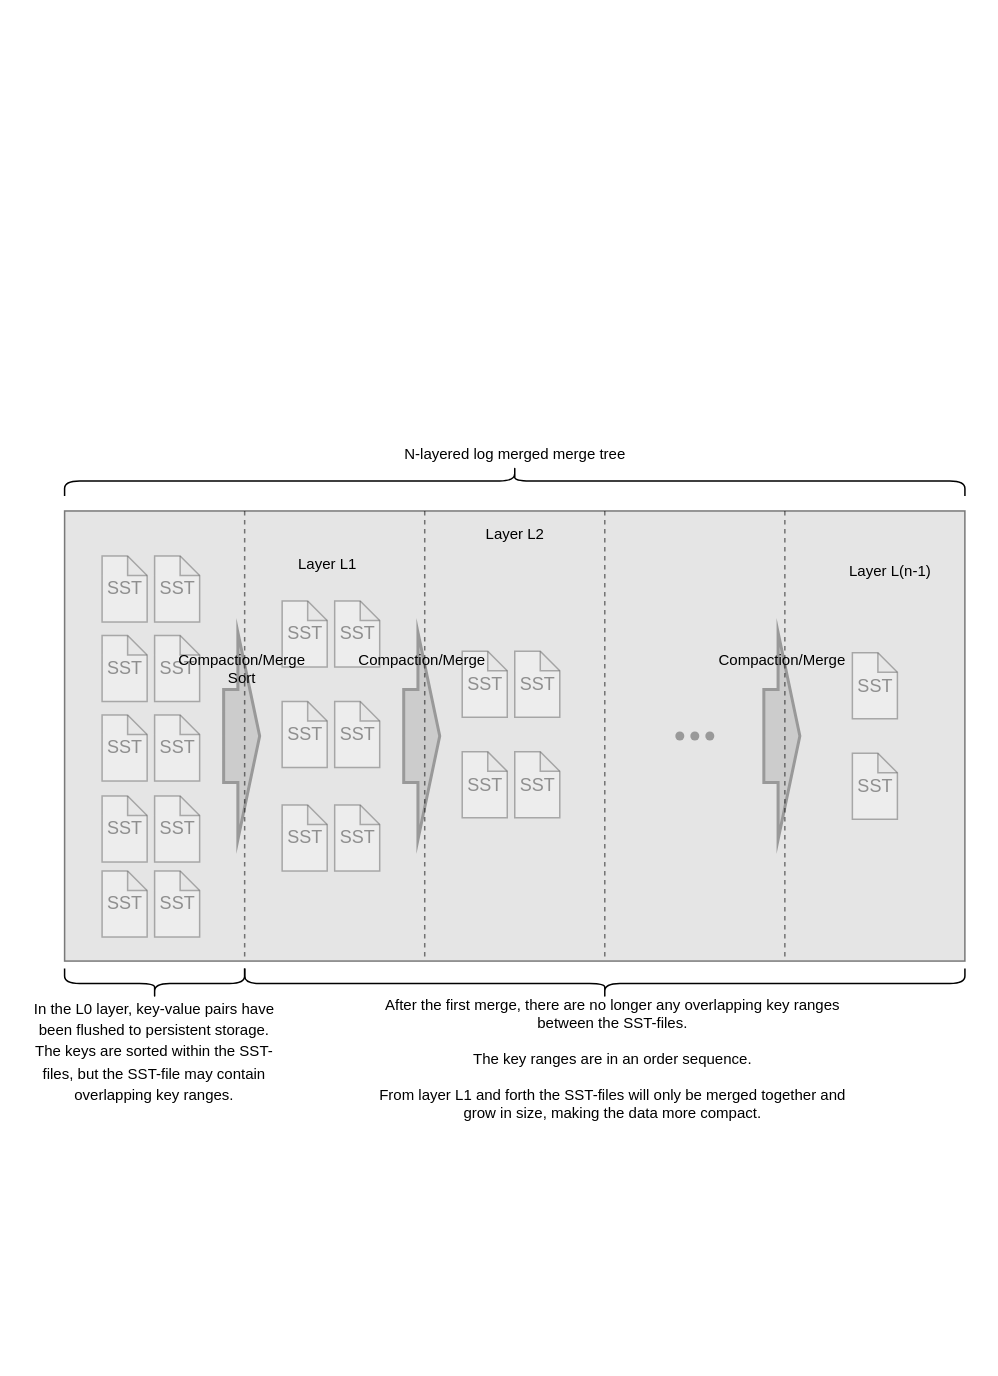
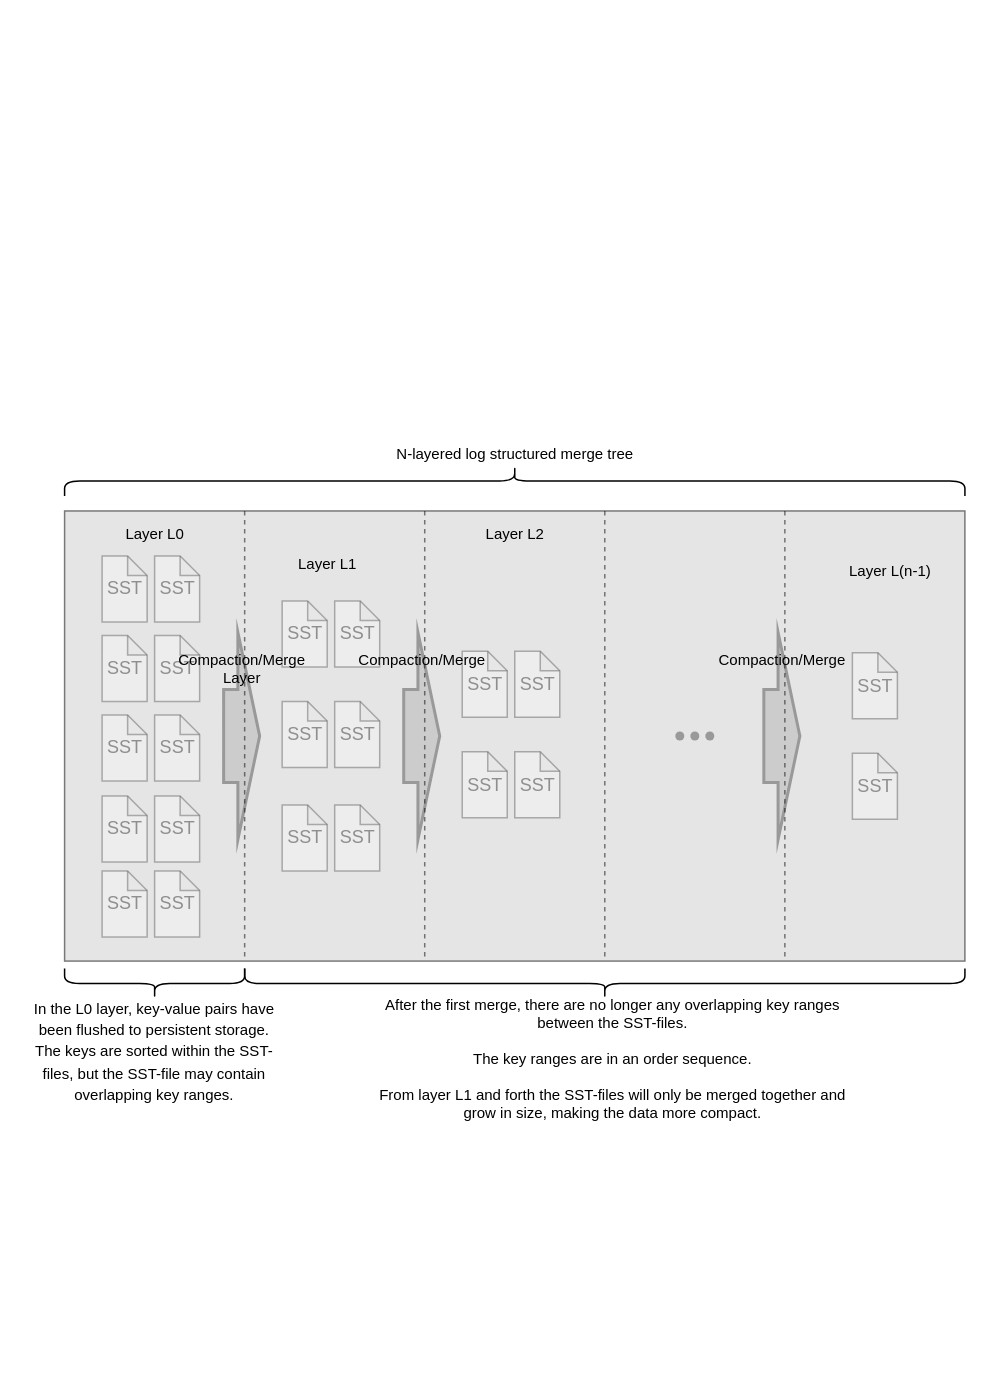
  <mxCell id="0" />
  <mxCell id="1" parent="0" />
  <mxCell id="2" value="&lt;div style=&quot;font-size: 10px;&quot;&gt;&lt;font style=&quot;font-size: 10px;&quot; color=&quot;#000000&quot;&gt;After the first merge, there are no longer any overlapping key ranges between the SST-files.&lt;/font&gt;&lt;/div&gt;&lt;div style=&quot;font-size: 10px;&quot;&gt;&lt;font style=&quot;font-size: 10px;&quot; color=&quot;#000000&quot;&gt;&lt;br&gt;&lt;/font&gt;&lt;/div&gt;&lt;div style=&quot;font-size: 10px;&quot;&gt;&lt;font style=&quot;font-size: 10px;&quot; color=&quot;#000000&quot;&gt;The key ranges are in an order sequence.&lt;br&gt;&lt;/font&gt;&lt;/div&gt;&lt;div style=&quot;font-size: 10px;&quot;&gt;&lt;font style=&quot;font-size: 10px;&quot; color=&quot;#000000&quot;&gt;&lt;br&gt;&lt;/font&gt;&lt;/div&gt;&lt;div style=&quot;font-size: 10px;&quot;&gt;&lt;font style=&quot;font-size: 10px;&quot; color=&quot;#000000&quot;&gt;From layer L1 and forth the SST-files will only be merged together and grow in size, making the data more compact.&lt;/font&gt;&lt;/div&gt;" style="text;html=1;strokeColor=none;fillColor=none;align=center;verticalAlign=middle;whiteSpace=wrap;rounded=0;fontColor=#D4E1F5;" vertex="1" parent="1"><mxGeometry x="247.5" y="660" width="320" height="90" as="geometry" /></mxCell>
  <mxCell id="3" value="" style="rounded=0;whiteSpace=wrap;html=1;labelBackgroundColor=#4D4D4D;fontSize=10;fontColor=#000000;strokeColor=#000000;fillColor=#CCCCCC;opacity=50;" vertex="1" parent="1"><mxGeometry x="42.5" y="340" width="600" height="300" as="geometry" /></mxCell>
+ <mxCell id="4" value="Layer &lt;span style=&quot;&quot;&gt;L0&lt;/span&gt;" style="text;html=1;strokeColor=none;fillColor=none;align=center;verticalAlign=middle;whiteSpace=wrap;rounded=0;labelBackgroundColor=none;fontSize=10;fontColor=#000000;" vertex="1" parent="1"><mxGeometry x="72.5" y="340" width="60" height="30" as="geometry" /></mxCell>
  <mxCell id="5" value="Layer &lt;span style=&quot;&quot;&gt;L1&lt;/span&gt;" style="text;html=1;strokeColor=none;fillColor=none;align=center;verticalAlign=middle;whiteSpace=wrap;rounded=0;labelBackgroundColor=none;fontSize=10;fontColor=#000000;" vertex="1" parent="1"><mxGeometry x="187.5" y="360" width="60" height="30" as="geometry" /></mxCell>
  <mxCell id="6" style="edgeStyle=none;rounded=0;orthogonalLoop=1;jettySize=auto;html=1;exitX=0.25;exitY=0;exitDx=0;exitDy=0;entryX=0.25;entryY=1;entryDx=0;entryDy=0;fontSize=10;fontColor=#000000;endArrow=none;endFill=0;opacity=50;dashed=1;" edge="1" parent="1"><mxGeometry relative="1" as="geometry"><mxPoint x="402.5" y="340" as="sourcePoint" /><mxPoint x="402.5" y="640" as="targetPoint" /></mxGeometry></mxCell>
  <mxCell id="7" value="Layer &lt;span style=&quot;&quot;&gt;L2&lt;/span&gt;" style="text;html=1;strokeColor=none;fillColor=none;align=center;verticalAlign=middle;whiteSpace=wrap;rounded=0;labelBackgroundColor=none;fontSize=10;fontColor=#000000;" vertex="1" parent="1"><mxGeometry x="312.5" y="340" width="60" height="30" as="geometry" /></mxCell>
  <mxCell id="8" value="Layer &lt;span style=&quot;&quot;&gt;L(n-1)&lt;/span&gt;" style="text;html=1;strokeColor=none;fillColor=none;align=center;verticalAlign=middle;whiteSpace=wrap;rounded=0;labelBackgroundColor=none;fontSize=10;fontColor=#000000;" vertex="1" parent="1"><mxGeometry x="562.5" y="365" width="60" height="30" as="geometry" /></mxCell>
  <mxCell id="9" value="" style="shape=curlyBracket;whiteSpace=wrap;html=1;rounded=1;flipH=1;labelBackgroundColor=none;fontSize=10;fontColor=#000000;strokeColor=#000000;fillColor=#EBEBEB;rotation=-90;" vertex="1" parent="1"><mxGeometry x="332.5" y="20" width="20" height="600" as="geometry" /></mxCell>
- <mxCell id="10" value="N-layered log merged merge tree" style="text;html=1;strokeColor=none;fillColor=none;align=center;verticalAlign=middle;whiteSpace=wrap;rounded=0;labelBackgroundColor=none;fontSize=10;fontColor=#000000;" vertex="1" parent="1"><mxGeometry x="262.5" y="286.66" width="160" height="30" as="geometry" /></mxCell>
+ <mxCell id="10" value="N-layered log structured merge tree" style="text;html=1;strokeColor=none;fillColor=none;align=center;verticalAlign=middle;whiteSpace=wrap;rounded=0;labelBackgroundColor=none;fontSize=10;fontColor=#000000;" vertex="1" parent="1"><mxGeometry x="262.5" y="286.66" width="160" height="30" as="geometry" /></mxCell>
  <mxCell id="11" value="" style="verticalLabelPosition=bottom;verticalAlign=top;html=1;strokeWidth=2;shape=mxgraph.arrows2.arrow;dy=0.55;dx=14.52;notch=0;fontColor=#D4E1F5;fillColor=#CCCCCC;rotation=0;strokeColor=#999999;" vertex="1" parent="1"><mxGeometry x="148.5" y="421" width="24" height="138" as="geometry" /></mxCell>
  <mxCell id="12" style="edgeStyle=none;rounded=0;orthogonalLoop=1;jettySize=auto;html=1;exitX=0.25;exitY=0;exitDx=0;exitDy=0;entryX=0.25;entryY=1;entryDx=0;entryDy=0;fontSize=10;fontColor=#000000;endArrow=none;endFill=0;opacity=50;dashed=1;" edge="1" parent="1"><mxGeometry relative="1" as="geometry"><mxPoint x="162.5" y="340" as="sourcePoint" /><mxPoint x="162.5" y="640" as="targetPoint" /></mxGeometry></mxCell>
  <mxCell id="13" value="" style="verticalLabelPosition=bottom;verticalAlign=top;html=1;strokeWidth=2;shape=mxgraph.arrows2.arrow;dy=0.55;dx=14.52;notch=0;fontColor=#D4E1F5;fillColor=#CCCCCC;rotation=0;strokeColor=#999999;" vertex="1" parent="1"><mxGeometry x="268.5" y="421" width="24" height="138" as="geometry" /></mxCell>
  <mxCell id="14" style="edgeStyle=none;rounded=0;orthogonalLoop=1;jettySize=auto;html=1;exitX=0.25;exitY=0;exitDx=0;exitDy=0;entryX=0.25;entryY=1;entryDx=0;entryDy=0;fontSize=10;fontColor=#000000;endArrow=none;endFill=0;opacity=50;dashed=1;" edge="1" parent="1"><mxGeometry relative="1" as="geometry"><mxPoint x="282.5" y="340" as="sourcePoint" /><mxPoint x="282.5" y="640" as="targetPoint" /></mxGeometry></mxCell>
  <mxCell id="15" value="" style="group;rotation=90;" vertex="1" connectable="0" parent="1"><mxGeometry x="442.5" y="460" width="40" height="60" as="geometry" /></mxCell>
  <mxCell id="16" value="" style="shape=waypoint;sketch=0;fillStyle=solid;size=6;pointerEvents=1;points=[];fillColor=none;resizable=0;rotatable=0;perimeter=centerPerimeter;snapToPoint=1;strokeColor=#999999;rotation=90;" vertex="1" parent="15"><mxGeometry x="10" y="10" width="40" height="40" as="geometry" /></mxCell>
  <mxCell id="17" value="" style="shape=waypoint;sketch=0;fillStyle=solid;size=6;pointerEvents=1;points=[];fillColor=none;resizable=0;rotatable=0;perimeter=centerPerimeter;snapToPoint=1;strokeColor=#999999;rotation=90;" vertex="1" parent="15"><mxGeometry y="10" width="40" height="40" as="geometry" /></mxCell>
  <mxCell id="18" value="" style="shape=waypoint;sketch=0;fillStyle=solid;size=6;pointerEvents=1;points=[];fillColor=none;resizable=0;rotatable=0;perimeter=centerPerimeter;snapToPoint=1;strokeColor=#999999;rotation=90;" vertex="1" parent="15"><mxGeometry x="-10" y="10" width="40" height="40" as="geometry" /></mxCell>
  <mxCell id="19" value="" style="verticalLabelPosition=bottom;verticalAlign=top;html=1;strokeWidth=2;shape=mxgraph.arrows2.arrow;dy=0.55;dx=14.52;notch=0;fontColor=#D4E1F5;fillColor=#CCCCCC;rotation=0;strokeColor=#999999;" vertex="1" parent="1"><mxGeometry x="508.5" y="421" width="24" height="138" as="geometry" /></mxCell>
  <mxCell id="20" style="edgeStyle=none;rounded=0;orthogonalLoop=1;jettySize=auto;html=1;exitX=0.25;exitY=0;exitDx=0;exitDy=0;entryX=0.25;entryY=1;entryDx=0;entryDy=0;fontSize=10;fontColor=#000000;endArrow=none;endFill=0;opacity=50;dashed=1;" edge="1" parent="1"><mxGeometry relative="1" as="geometry"><mxPoint x="522.5" y="340" as="sourcePoint" /><mxPoint x="522.5" y="640" as="targetPoint" /></mxGeometry></mxCell>
  <mxCell id="21" value="SST" style="shape=note;whiteSpace=wrap;html=1;backgroundOutline=1;darkOpacity=0.05;size=13;fillColor=#f5f5f5;fontColor=#333333;strokeColor=#666666;opacity=50;textOpacity=50;" vertex="1" parent="1"><mxGeometry x="67.5" y="370" width="30" height="44" as="geometry" /></mxCell>
  <mxCell id="22" value="SST" style="shape=note;whiteSpace=wrap;html=1;backgroundOutline=1;darkOpacity=0.05;size=13;fillColor=#f5f5f5;fontColor=#333333;strokeColor=#666666;opacity=50;textOpacity=50;" vertex="1" parent="1"><mxGeometry x="102.5" y="370" width="30" height="44" as="geometry" /></mxCell>
  <mxCell id="23" value="SST" style="shape=note;whiteSpace=wrap;html=1;backgroundOutline=1;darkOpacity=0.05;size=13;fillColor=#f5f5f5;fontColor=#333333;strokeColor=#666666;opacity=50;textOpacity=50;" vertex="1" parent="1"><mxGeometry x="67.5" y="423" width="30" height="44" as="geometry" /></mxCell>
  <mxCell id="24" value="SST" style="shape=note;whiteSpace=wrap;html=1;backgroundOutline=1;darkOpacity=0.05;size=13;fillColor=#f5f5f5;fontColor=#333333;strokeColor=#666666;opacity=50;textOpacity=50;" vertex="1" parent="1"><mxGeometry x="102.5" y="423" width="30" height="44" as="geometry" /></mxCell>
  <mxCell id="25" value="SST" style="shape=note;whiteSpace=wrap;html=1;backgroundOutline=1;darkOpacity=0.05;size=13;fillColor=#f5f5f5;fontColor=#333333;strokeColor=#666666;opacity=50;textOpacity=50;" vertex="1" parent="1"><mxGeometry x="67.5" y="476" width="30" height="44" as="geometry" /></mxCell>
  <mxCell id="26" value="SST" style="shape=note;whiteSpace=wrap;html=1;backgroundOutline=1;darkOpacity=0.05;size=13;fillColor=#f5f5f5;fontColor=#333333;strokeColor=#666666;opacity=50;textOpacity=50;" vertex="1" parent="1"><mxGeometry x="102.5" y="476" width="30" height="44" as="geometry" /></mxCell>
  <mxCell id="27" value="SST" style="shape=note;whiteSpace=wrap;html=1;backgroundOutline=1;darkOpacity=0.05;size=13;fillColor=#f5f5f5;fontColor=#333333;strokeColor=#666666;opacity=50;textOpacity=50;" vertex="1" parent="1"><mxGeometry x="67.5" y="530" width="30" height="44" as="geometry" /></mxCell>
  <mxCell id="28" value="SST" style="shape=note;whiteSpace=wrap;html=1;backgroundOutline=1;darkOpacity=0.05;size=13;fillColor=#f5f5f5;fontColor=#333333;strokeColor=#666666;opacity=50;textOpacity=50;" vertex="1" parent="1"><mxGeometry x="102.5" y="530" width="30" height="44" as="geometry" /></mxCell>
  <mxCell id="29" value="SST" style="shape=note;whiteSpace=wrap;html=1;backgroundOutline=1;darkOpacity=0.05;size=13;fillColor=#f5f5f5;fontColor=#333333;strokeColor=#666666;opacity=50;textOpacity=50;" vertex="1" parent="1"><mxGeometry x="67.5" y="580" width="30" height="44" as="geometry" /></mxCell>
  <mxCell id="30" value="SST" style="shape=note;whiteSpace=wrap;html=1;backgroundOutline=1;darkOpacity=0.05;size=13;fillColor=#f5f5f5;fontColor=#333333;strokeColor=#666666;opacity=50;textOpacity=50;" vertex="1" parent="1"><mxGeometry x="102.5" y="580" width="30" height="44" as="geometry" /></mxCell>
  <mxCell id="31" value="SST" style="shape=note;whiteSpace=wrap;html=1;backgroundOutline=1;darkOpacity=0.05;size=13;fillColor=#f5f5f5;fontColor=#333333;strokeColor=#666666;opacity=50;textOpacity=50;" vertex="1" parent="1"><mxGeometry x="187.5" y="400" width="30" height="44" as="geometry" /></mxCell>
  <mxCell id="32" value="SST" style="shape=note;whiteSpace=wrap;html=1;backgroundOutline=1;darkOpacity=0.05;size=13;fillColor=#f5f5f5;fontColor=#333333;strokeColor=#666666;opacity=50;textOpacity=50;" vertex="1" parent="1"><mxGeometry x="222.5" y="400" width="30" height="44" as="geometry" /></mxCell>
  <mxCell id="33" value="SST" style="shape=note;whiteSpace=wrap;html=1;backgroundOutline=1;darkOpacity=0.05;size=13;fillColor=#f5f5f5;fontColor=#333333;strokeColor=#666666;opacity=50;textOpacity=50;" vertex="1" parent="1"><mxGeometry x="187.5" y="467" width="30" height="44" as="geometry" /></mxCell>
  <mxCell id="34" value="SST" style="shape=note;whiteSpace=wrap;html=1;backgroundOutline=1;darkOpacity=0.05;size=13;fillColor=#f5f5f5;fontColor=#333333;strokeColor=#666666;opacity=50;textOpacity=50;" vertex="1" parent="1"><mxGeometry x="222.5" y="467" width="30" height="44" as="geometry" /></mxCell>
  <mxCell id="35" value="SST" style="shape=note;whiteSpace=wrap;html=1;backgroundOutline=1;darkOpacity=0.05;size=13;fillColor=#f5f5f5;fontColor=#333333;strokeColor=#666666;opacity=50;textOpacity=50;" vertex="1" parent="1"><mxGeometry x="187.5" y="536" width="30" height="44" as="geometry" /></mxCell>
  <mxCell id="36" value="SST" style="shape=note;whiteSpace=wrap;html=1;backgroundOutline=1;darkOpacity=0.05;size=13;fillColor=#f5f5f5;fontColor=#333333;strokeColor=#666666;opacity=50;textOpacity=50;" vertex="1" parent="1"><mxGeometry x="222.5" y="536" width="30" height="44" as="geometry" /></mxCell>
- <mxCell id="37" value="&lt;div&gt;Compaction/Merge&lt;/div&gt;&lt;div&gt;Sort&lt;br&gt;&lt;/div&gt;" style="text;html=1;strokeColor=none;fillColor=none;align=center;verticalAlign=middle;whiteSpace=wrap;rounded=0;labelBackgroundColor=none;fontSize=10;fontColor=#000000;" vertex="1" parent="1"><mxGeometry x="110.5" y="430" width="100" height="30" as="geometry" /></mxCell>
+ <mxCell id="37" value="&lt;div&gt;Compaction/Merge&lt;/div&gt;&lt;div&gt;Layer&lt;br&gt;&lt;/div&gt;" style="text;html=1;strokeColor=none;fillColor=none;align=center;verticalAlign=middle;whiteSpace=wrap;rounded=0;labelBackgroundColor=none;fontSize=10;fontColor=#000000;" vertex="1" parent="1"><mxGeometry x="110.5" y="430" width="100" height="30" as="geometry" /></mxCell>
  <mxCell id="38" value="SST" style="shape=note;whiteSpace=wrap;html=1;backgroundOutline=1;darkOpacity=0.05;size=13;fillColor=#f5f5f5;fontColor=#333333;strokeColor=#666666;opacity=50;textOpacity=50;" vertex="1" parent="1"><mxGeometry x="307.5" y="433.5" width="30" height="44" as="geometry" /></mxCell>
  <mxCell id="39" value="SST" style="shape=note;whiteSpace=wrap;html=1;backgroundOutline=1;darkOpacity=0.05;size=13;fillColor=#f5f5f5;fontColor=#333333;strokeColor=#666666;opacity=50;textOpacity=50;" vertex="1" parent="1"><mxGeometry x="342.5" y="433.5" width="30" height="44" as="geometry" /></mxCell>
  <mxCell id="40" value="SST" style="shape=note;whiteSpace=wrap;html=1;backgroundOutline=1;darkOpacity=0.05;size=13;fillColor=#f5f5f5;fontColor=#333333;strokeColor=#666666;opacity=50;textOpacity=50;" vertex="1" parent="1"><mxGeometry x="307.5" y="500.5" width="30" height="44" as="geometry" /></mxCell>
  <mxCell id="41" value="SST" style="shape=note;whiteSpace=wrap;html=1;backgroundOutline=1;darkOpacity=0.05;size=13;fillColor=#f5f5f5;fontColor=#333333;strokeColor=#666666;opacity=50;textOpacity=50;" vertex="1" parent="1"><mxGeometry x="342.5" y="500.5" width="30" height="44" as="geometry" /></mxCell>
  <mxCell id="42" value="&lt;div&gt;Compaction/Merge&lt;/div&gt;&lt;div&gt;&lt;br&gt;&lt;/div&gt;" style="text;html=1;strokeColor=none;fillColor=none;align=center;verticalAlign=middle;whiteSpace=wrap;rounded=0;labelBackgroundColor=none;fontSize=10;fontColor=#000000;" vertex="1" parent="1"><mxGeometry x="230.5" y="430" width="100" height="30" as="geometry" /></mxCell>
  <mxCell id="43" value="SST" style="shape=note;whiteSpace=wrap;html=1;backgroundOutline=1;darkOpacity=0.05;size=13;fillColor=#f5f5f5;fontColor=#333333;strokeColor=#666666;opacity=50;textOpacity=50;" vertex="1" parent="1"><mxGeometry x="567.5" y="434.5" width="30" height="44" as="geometry" /></mxCell>
  <mxCell id="44" value="SST" style="shape=note;whiteSpace=wrap;html=1;backgroundOutline=1;darkOpacity=0.05;size=13;fillColor=#f5f5f5;fontColor=#333333;strokeColor=#666666;opacity=50;textOpacity=50;" vertex="1" parent="1"><mxGeometry x="567.5" y="501.5" width="30" height="44" as="geometry" /></mxCell>
  <mxCell id="45" value="&lt;div&gt;Compaction/Merge&lt;/div&gt;&lt;div&gt;&lt;br&gt;&lt;/div&gt;" style="text;html=1;strokeColor=none;fillColor=none;align=center;verticalAlign=middle;whiteSpace=wrap;rounded=0;labelBackgroundColor=none;fontSize=10;fontColor=#000000;" vertex="1" parent="1"><mxGeometry x="470.5" y="430" width="100" height="30" as="geometry" /></mxCell>
  <mxCell id="46" value="&lt;font style=&quot;font-size: 10px;&quot; color=&quot;#000000&quot;&gt;&lt;font style=&quot;font-size: 10px;&quot;&gt;In the L0 layer, key-value pairs have been flushed to persistent storage. The keys are sorted within the SST-files, but the SST-file may contain overlapping key ranges.&lt;/font&gt;&lt;br&gt;&lt;/font&gt;" style="text;html=1;strokeColor=none;fillColor=none;align=center;verticalAlign=middle;whiteSpace=wrap;rounded=0;fontColor=#D4E1F5;" vertex="1" parent="1"><mxGeometry x="20" y="660" width="165" height="80" as="geometry" /></mxCell>
  <mxCell id="47" value="" style="shape=curlyBracket;whiteSpace=wrap;html=1;rounded=1;flipH=1;labelBackgroundColor=none;fontSize=10;fontColor=#000000;strokeColor=#000000;fillColor=#EBEBEB;rotation=90;" vertex="1" parent="1"><mxGeometry x="92.5" y="595" width="20" height="120" as="geometry" /></mxCell>
  <mxCell id="48" value="" style="shape=curlyBracket;whiteSpace=wrap;html=1;rounded=1;flipH=1;labelBackgroundColor=none;fontSize=10;fontColor=#000000;strokeColor=#000000;fillColor=#EBEBEB;rotation=90;" vertex="1" parent="1"><mxGeometry x="392.5" y="415" width="20" height="480" as="geometry" /></mxCell>
